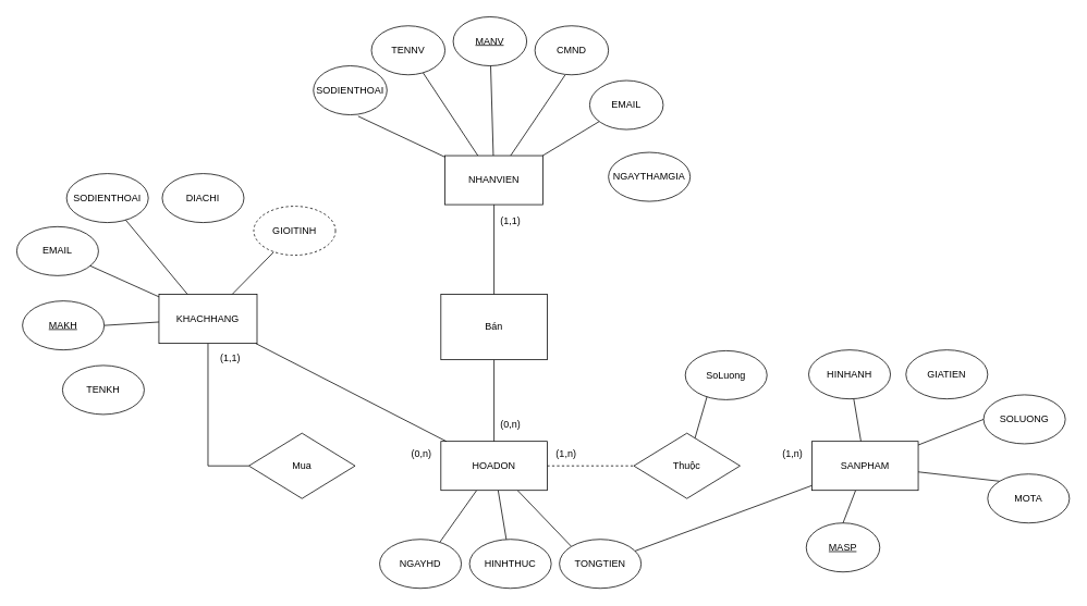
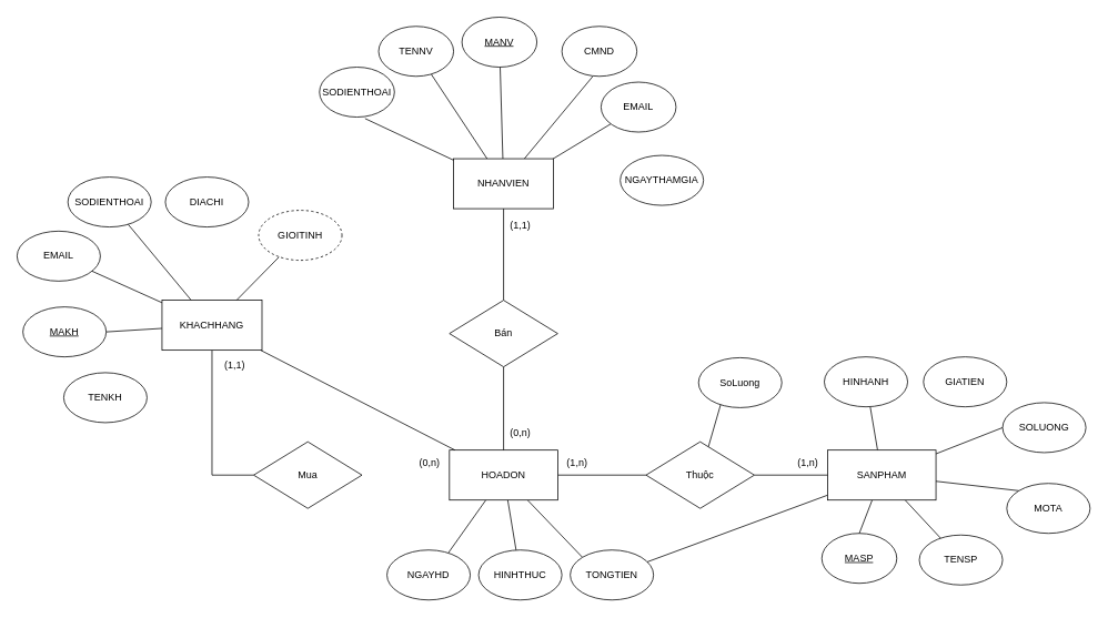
  <mxCell id="0" />
  <mxCell id="1" parent="0" />
  <mxCell id="2" style="edgeStyle=none;rounded=0;orthogonalLoop=1;jettySize=auto;html=1;entryX=0.608;entryY=1.029;entryDx=0;entryDy=0;entryPerimeter=0;endArrow=none;endFill=0;" parent="1" source="8" target="26" edge="1"><mxGeometry relative="1" as="geometry"><mxPoint x="774" y="250" as="sourcePoint" /></mxGeometry></mxCell>
  <mxCell id="3" style="edgeStyle=none;rounded=0;orthogonalLoop=1;jettySize=auto;html=1;endArrow=none;endFill=0;exitX=0.583;exitY=0.5;exitDx=0;exitDy=0;exitPerimeter=0;" parent="1" source="8" target="25" edge="1"><mxGeometry relative="1" as="geometry" /></mxCell>
  <mxCell id="4" style="edgeStyle=none;rounded=0;orthogonalLoop=1;jettySize=auto;html=1;entryX=0.41;entryY=1.005;entryDx=0;entryDy=0;endArrow=none;endFill=0;entryPerimeter=0;" parent="1" source="8" target="24" edge="1"><mxGeometry relative="1" as="geometry" /></mxCell>
  <mxCell id="5" style="edgeStyle=none;rounded=0;orthogonalLoop=1;jettySize=auto;html=1;endArrow=none;endFill=0;" parent="1" source="8" target="23" edge="1"><mxGeometry relative="1" as="geometry" /></mxCell>
  <mxCell id="6" style="edgeStyle=none;rounded=0;orthogonalLoop=1;jettySize=auto;html=1;endArrow=none;endFill=0;" parent="1" source="8" target="22" edge="1"><mxGeometry relative="1" as="geometry" /></mxCell>
  <mxCell id="7" style="edgeStyle=orthogonalEdgeStyle;rounded=0;orthogonalLoop=1;jettySize=auto;html=1;endArrow=none;endFill=0;" parent="1" source="8" target="56" edge="1"><mxGeometry relative="1" as="geometry" /></mxCell>
  <mxCell id="8" value="NHANVIEN" style="rounded=0;whiteSpace=wrap;html=1;" parent="1" vertex="1"><mxGeometry x="544" y="190" width="120" height="60" as="geometry" /></mxCell>
  <mxCell id="9" style="edgeStyle=none;rounded=0;orthogonalLoop=1;jettySize=auto;html=1;endArrow=none;endFill=0;entryX=0.74;entryY=0.05;entryDx=0;entryDy=0;entryPerimeter=0;" parent="1" source="13" target="30" edge="1"><mxGeometry relative="1" as="geometry"><mxPoint x="531.889" y="672.639" as="targetPoint" /></mxGeometry></mxCell>
  <mxCell id="10" style="edgeStyle=none;rounded=0;orthogonalLoop=1;jettySize=auto;html=1;endArrow=none;endFill=0;" parent="1" source="13" target="31" edge="1"><mxGeometry relative="1" as="geometry"><mxPoint x="622.002" y="670.031" as="targetPoint" /></mxGeometry></mxCell>
  <mxCell id="11" style="edgeStyle=none;rounded=0;orthogonalLoop=1;jettySize=auto;html=1;endArrow=none;endFill=0;entryX=0;entryY=0;entryDx=0;entryDy=0;" parent="1" source="13" target="32" edge="1"><mxGeometry relative="1" as="geometry"><mxPoint x="722.2" y="674.039" as="targetPoint" /></mxGeometry></mxCell>
- <mxCell id="12" style="edgeStyle=orthogonalEdgeStyle;rounded=0;orthogonalLoop=1;jettySize=auto;html=1;entryX=0;entryY=0.5;entryDx=0;entryDy=0;endArrow=none;endFill=0;dashed=1;" parent="1" source="13" target="54" edge="1"><mxGeometry relative="1" as="geometry" /></mxCell>
+ <mxCell id="12" style="edgeStyle=orthogonalEdgeStyle;rounded=0;orthogonalLoop=1;jettySize=auto;html=1;entryX=0;entryY=0.5;entryDx=0;entryDy=0;endArrow=none;endFill=0;" parent="1" source="13" target="54" edge="1"><mxGeometry relative="1" as="geometry" /></mxCell>
  <mxCell id="13" value="HOADON" style="rounded=0;whiteSpace=wrap;html=1;" parent="1" vertex="1"><mxGeometry x="539" y="540" width="130" height="60" as="geometry" /></mxCell>
  <mxCell id="14" style="edgeStyle=none;rounded=0;orthogonalLoop=1;jettySize=auto;html=1;endArrow=none;endFill=0;" parent="1" source="20" target="38" edge="1"><mxGeometry relative="1" as="geometry" /></mxCell>
  <mxCell id="15" style="edgeStyle=none;rounded=0;orthogonalLoop=1;jettySize=auto;html=1;endArrow=none;endFill=0;" parent="1" source="20" target="37" edge="1"><mxGeometry relative="1" as="geometry" /></mxCell>
  <mxCell id="16" style="edgeStyle=none;rounded=0;orthogonalLoop=1;jettySize=auto;html=1;endArrow=none;endFill=0;" parent="1" source="20" target="13" edge="1"><mxGeometry relative="1" as="geometry" /></mxCell>
  <mxCell id="17" style="edgeStyle=none;rounded=0;orthogonalLoop=1;jettySize=auto;html=1;endArrow=none;endFill=0;" parent="1" source="20" target="36" edge="1"><mxGeometry relative="1" as="geometry" /></mxCell>
  <mxCell id="18" style="edgeStyle=none;rounded=0;orthogonalLoop=1;jettySize=auto;html=1;entryX=1;entryY=0.5;entryDx=0;entryDy=0;endArrow=none;endFill=0;" parent="1" source="20" target="33" edge="1"><mxGeometry relative="1" as="geometry" /></mxCell>
  <mxCell id="19" style="edgeStyle=orthogonalEdgeStyle;rounded=0;orthogonalLoop=1;jettySize=auto;html=1;entryX=0;entryY=0.5;entryDx=0;entryDy=0;endArrow=none;endFill=0;exitX=0.5;exitY=1;exitDx=0;exitDy=0;" parent="1" source="20" target="57" edge="1"><mxGeometry relative="1" as="geometry"><Array as="points"><mxPoint x="254" y="570" /></Array></mxGeometry></mxCell>
  <mxCell id="20" value="KHACHHANG" style="rounded=0;whiteSpace=wrap;html=1;" parent="1" vertex="1"><mxGeometry x="194" y="360" width="120" height="60" as="geometry" /></mxCell>
  <mxCell id="21" style="edgeStyle=none;rounded=0;orthogonalLoop=1;jettySize=auto;html=1;exitX=1;exitY=0;exitDx=0;exitDy=0;endArrow=none;endFill=0;" parent="1" edge="1"><mxGeometry relative="1" as="geometry"><mxPoint x="322.284" y="392.322" as="sourcePoint" /><mxPoint x="322.691" y="392.58" as="targetPoint" /></mxGeometry></mxCell>
  <mxCell id="22" value="&lt;u&gt;MANV&lt;/u&gt;" style="ellipse;whiteSpace=wrap;html=1;" parent="1" vertex="1"><mxGeometry x="554" y="20" width="90" height="60" as="geometry" /></mxCell>
  <mxCell id="23" value="TENNV" style="ellipse;whiteSpace=wrap;html=1;" parent="1" vertex="1"><mxGeometry x="454" y="31" width="90" height="60" as="geometry" /></mxCell>
- <mxCell id="24" value="CMND" style="ellipse;whiteSpace=wrap;html=1;" parent="1" vertex="1"><mxGeometry x="654" y="31" width="90" height="60" as="geometry" /></mxCell>
+ <mxCell id="24" value="CMND" style="ellipse;whiteSpace=wrap;html=1;" parent="1" vertex="1"><mxGeometry x="674" y="31" width="90" height="60" as="geometry" /></mxCell>
  <mxCell id="25" value="EMAIL" style="ellipse;whiteSpace=wrap;html=1;" parent="1" vertex="1"><mxGeometry x="721" y="98" width="90" height="60" as="geometry" /></mxCell>
  <mxCell id="26" value="SODIENTHOAI" style="ellipse;whiteSpace=wrap;html=1;" parent="1" vertex="1"><mxGeometry x="383" y="80" width="90" height="60" as="geometry" /></mxCell>
  <mxCell id="27" style="edgeStyle=none;rounded=0;orthogonalLoop=1;jettySize=auto;html=1;exitX=1;exitY=0.5;exitDx=0;exitDy=0;endArrow=none;endFill=0;" parent="1" source="22" target="22" edge="1"><mxGeometry relative="1" as="geometry" /></mxCell>
  <mxCell id="28" style="edgeStyle=none;rounded=0;orthogonalLoop=1;jettySize=auto;html=1;exitX=0.5;exitY=1;exitDx=0;exitDy=0;endArrow=none;endFill=0;" parent="1" source="25" target="25" edge="1"><mxGeometry relative="1" as="geometry" /></mxCell>
  <mxCell id="29" value="NGAYTHAMGIA" style="ellipse;whiteSpace=wrap;html=1;" parent="1" vertex="1"><mxGeometry x="744" y="186" width="100" height="60" as="geometry" /></mxCell>
  <mxCell id="30" value="NGAYHD" style="ellipse;whiteSpace=wrap;html=1;" parent="1" vertex="1"><mxGeometry x="464" y="660" width="100" height="60" as="geometry" /></mxCell>
  <mxCell id="31" value="HINHTHUC" style="ellipse;whiteSpace=wrap;html=1;" parent="1" vertex="1"><mxGeometry x="574" y="660" width="100" height="60" as="geometry" /></mxCell>
  <mxCell id="32" value="TONGTIEN" style="ellipse;whiteSpace=wrap;html=1;" parent="1" vertex="1"><mxGeometry x="684" y="660" width="100" height="60" as="geometry" /></mxCell>
  <mxCell id="33" value="&lt;u&gt;MAKH&lt;/u&gt;" style="ellipse;whiteSpace=wrap;html=1;" parent="1" vertex="1"><mxGeometry x="27" y="368" width="100" height="60" as="geometry" /></mxCell>
  <mxCell id="34" value="TENKH" style="ellipse;whiteSpace=wrap;html=1;" parent="1" vertex="1"><mxGeometry x="76" y="447" width="100" height="60" as="geometry" /></mxCell>
  <mxCell id="35" value="DIACHI" style="ellipse;whiteSpace=wrap;html=1;" parent="1" vertex="1"><mxGeometry x="198" y="212" width="100" height="60" as="geometry" /></mxCell>
  <mxCell id="36" value="GIOITINH" style="ellipse;whiteSpace=wrap;html=1;dashed=1;" parent="1" vertex="1"><mxGeometry x="310" y="252" width="100" height="60" as="geometry" /></mxCell>
  <mxCell id="37" value="SODIENTHOAI" style="ellipse;whiteSpace=wrap;html=1;" parent="1" vertex="1"><mxGeometry x="81" y="212" width="100" height="60" as="geometry" /></mxCell>
  <mxCell id="38" value="EMAIL" style="ellipse;whiteSpace=wrap;html=1;" parent="1" vertex="1"><mxGeometry x="20" y="277" width="100" height="60" as="geometry" /></mxCell>
  <mxCell id="39" style="edgeStyle=none;rounded=0;orthogonalLoop=1;jettySize=auto;html=1;entryX=0.5;entryY=0;entryDx=0;entryDy=0;endArrow=none;endFill=0;" parent="1" source="45" target="46" edge="1"><mxGeometry relative="1" as="geometry"><mxPoint x="1054.04" y="670" as="targetPoint" /></mxGeometry></mxCell>
+ <mxCell id="40" style="edgeStyle=none;rounded=0;orthogonalLoop=1;jettySize=auto;html=1;endArrow=none;endFill=0;" parent="1" source="45" target="47" edge="1"><mxGeometry relative="1" as="geometry"><mxPoint x="1150.889" y="672.639" as="targetPoint" /></mxGeometry></mxCell>
  <mxCell id="41" style="edgeStyle=none;rounded=0;orthogonalLoop=1;jettySize=auto;html=1;endArrow=none;endFill=0;entryX=0;entryY=0;entryDx=0;entryDy=0;" parent="1" source="45" target="48" edge="1"><mxGeometry relative="1" as="geometry"><mxPoint x="1241.002" y="670.031" as="targetPoint" /></mxGeometry></mxCell>
  <mxCell id="42" style="edgeStyle=none;rounded=0;orthogonalLoop=1;jettySize=auto;html=1;endArrow=none;endFill=0;entryX=0;entryY=0.5;entryDx=0;entryDy=0;" parent="1" source="45" target="49" edge="1"><mxGeometry relative="1" as="geometry"><mxPoint x="1341.2" y="674.039" as="targetPoint" /></mxGeometry></mxCell>
  <mxCell id="43" style="edgeStyle=none;rounded=0;orthogonalLoop=1;jettySize=auto;html=1;endArrow=none;endFill=0;" parent="1" source="45" target="32" edge="1"><mxGeometry relative="1" as="geometry" /></mxCell>
  <mxCell id="44" style="edgeStyle=none;rounded=0;orthogonalLoop=1;jettySize=auto;html=1;endArrow=none;endFill=0;" parent="1" source="45" target="51" edge="1"><mxGeometry relative="1" as="geometry" /></mxCell>
  <mxCell id="45" value="SANPHAM" style="rounded=0;whiteSpace=wrap;html=1;" parent="1" vertex="1"><mxGeometry x="993" y="540" width="130" height="60" as="geometry" /></mxCell>
  <mxCell id="46" value="&lt;u&gt;MASP&lt;/u&gt;" style="ellipse;whiteSpace=wrap;html=1;" parent="1" vertex="1"><mxGeometry x="986" y="640" width="90" height="60" as="geometry" /></mxCell>
+ <mxCell id="47" value="TENSP" style="ellipse;whiteSpace=wrap;html=1;" parent="1" vertex="1"><mxGeometry x="1103" y="642" width="100" height="60" as="geometry" /></mxCell>
  <mxCell id="48" value="MOTA" style="ellipse;whiteSpace=wrap;html=1;" parent="1" vertex="1"><mxGeometry x="1208" y="580" width="100" height="60" as="geometry" /></mxCell>
  <mxCell id="49" value="SOLUONG" style="ellipse;whiteSpace=wrap;html=1;" parent="1" vertex="1"><mxGeometry x="1203" y="483" width="100" height="60" as="geometry" /></mxCell>
  <mxCell id="50" value="GIATIEN" style="ellipse;whiteSpace=wrap;html=1;" parent="1" vertex="1"><mxGeometry x="1108" y="428" width="100" height="60" as="geometry" /></mxCell>
  <mxCell id="51" value="HINHANH" style="ellipse;whiteSpace=wrap;html=1;" parent="1" vertex="1"><mxGeometry x="989" y="428" width="100" height="60" as="geometry" /></mxCell>
+ <mxCell id="52" style="edgeStyle=orthogonalEdgeStyle;rounded=0;orthogonalLoop=1;jettySize=auto;html=1;entryX=0;entryY=0.5;entryDx=0;entryDy=0;endArrow=none;endFill=0;" parent="1" source="54" target="45" edge="1"><mxGeometry relative="1" as="geometry" /></mxCell>
  <mxCell id="53" style="rounded=0;orthogonalLoop=1;jettySize=auto;html=1;entryX=0.267;entryY=0.929;entryDx=0;entryDy=0;entryPerimeter=0;endArrow=none;endFill=0;" parent="1" source="54" target="64" edge="1"><mxGeometry relative="1" as="geometry" /></mxCell>
  <mxCell id="54" value="Thuộc" style="rhombus;whiteSpace=wrap;html=1;" parent="1" vertex="1"><mxGeometry x="775" y="530" width="130" height="80" as="geometry" /></mxCell>
  <mxCell id="55" style="edgeStyle=orthogonalEdgeStyle;rounded=0;orthogonalLoop=1;jettySize=auto;html=1;entryX=0.5;entryY=0;entryDx=0;entryDy=0;entryPerimeter=0;endArrow=none;endFill=0;" parent="1" source="56" target="13" edge="1"><mxGeometry relative="1" as="geometry" /></mxCell>
- <mxCell id="56" value="Bán" style="whiteSpace=wrap;html=1;rounded=0;" parent="1" vertex="1"><mxGeometry x="539" y="360" width="130" height="80" as="geometry" /></mxCell>
+ <mxCell id="56" value="Bán" style="rhombus;whiteSpace=wrap;html=1;" parent="1" vertex="1"><mxGeometry x="539" y="360" width="130" height="80" as="geometry" /></mxCell>
  <mxCell id="57" value="Mua" style="rhombus;whiteSpace=wrap;html=1;" parent="1" vertex="1"><mxGeometry x="304" y="530" width="130" height="80" as="geometry" /></mxCell>
  <mxCell id="58" value="(0,n)" style="text;html=1;align=center;verticalAlign=middle;resizable=0;points=[];autosize=1;strokeColor=none;fillColor=none;" parent="1" vertex="1"><mxGeometry x="604" y="510" width="40" height="20" as="geometry" /></mxCell>
  <mxCell id="59" value="(1,1)" style="text;html=1;align=center;verticalAlign=middle;resizable=0;points=[];autosize=1;strokeColor=none;fillColor=none;" parent="1" vertex="1"><mxGeometry x="604" y="260" width="40" height="20" as="geometry" /></mxCell>
  <mxCell id="60" value="(1,n)" style="text;html=1;align=center;verticalAlign=middle;resizable=0;points=[];autosize=1;strokeColor=none;fillColor=none;" parent="1" vertex="1"><mxGeometry x="674" y="546" width="35" height="18" as="geometry" /></mxCell>
  <mxCell id="61" value="(1,n)" style="text;html=1;align=center;verticalAlign=middle;resizable=0;points=[];autosize=1;strokeColor=none;fillColor=none;" parent="1" vertex="1"><mxGeometry x="951" y="546" width="35" height="18" as="geometry" /></mxCell>
  <mxCell id="62" value="(0,n)" style="text;html=1;align=center;verticalAlign=middle;resizable=0;points=[];autosize=1;strokeColor=none;fillColor=none;" parent="1" vertex="1"><mxGeometry x="495" y="545" width="40" height="20" as="geometry" /></mxCell>
  <mxCell id="63" value="(1,1)" style="text;html=1;align=center;verticalAlign=middle;resizable=0;points=[];autosize=1;strokeColor=none;fillColor=none;" parent="1" vertex="1"><mxGeometry x="263" y="429" width="35" height="18" as="geometry" /></mxCell>
  <mxCell id="64" value="SoLuong" style="ellipse;whiteSpace=wrap;html=1;" parent="1" vertex="1"><mxGeometry x="838" y="429" width="100" height="60" as="geometry" /></mxCell>
